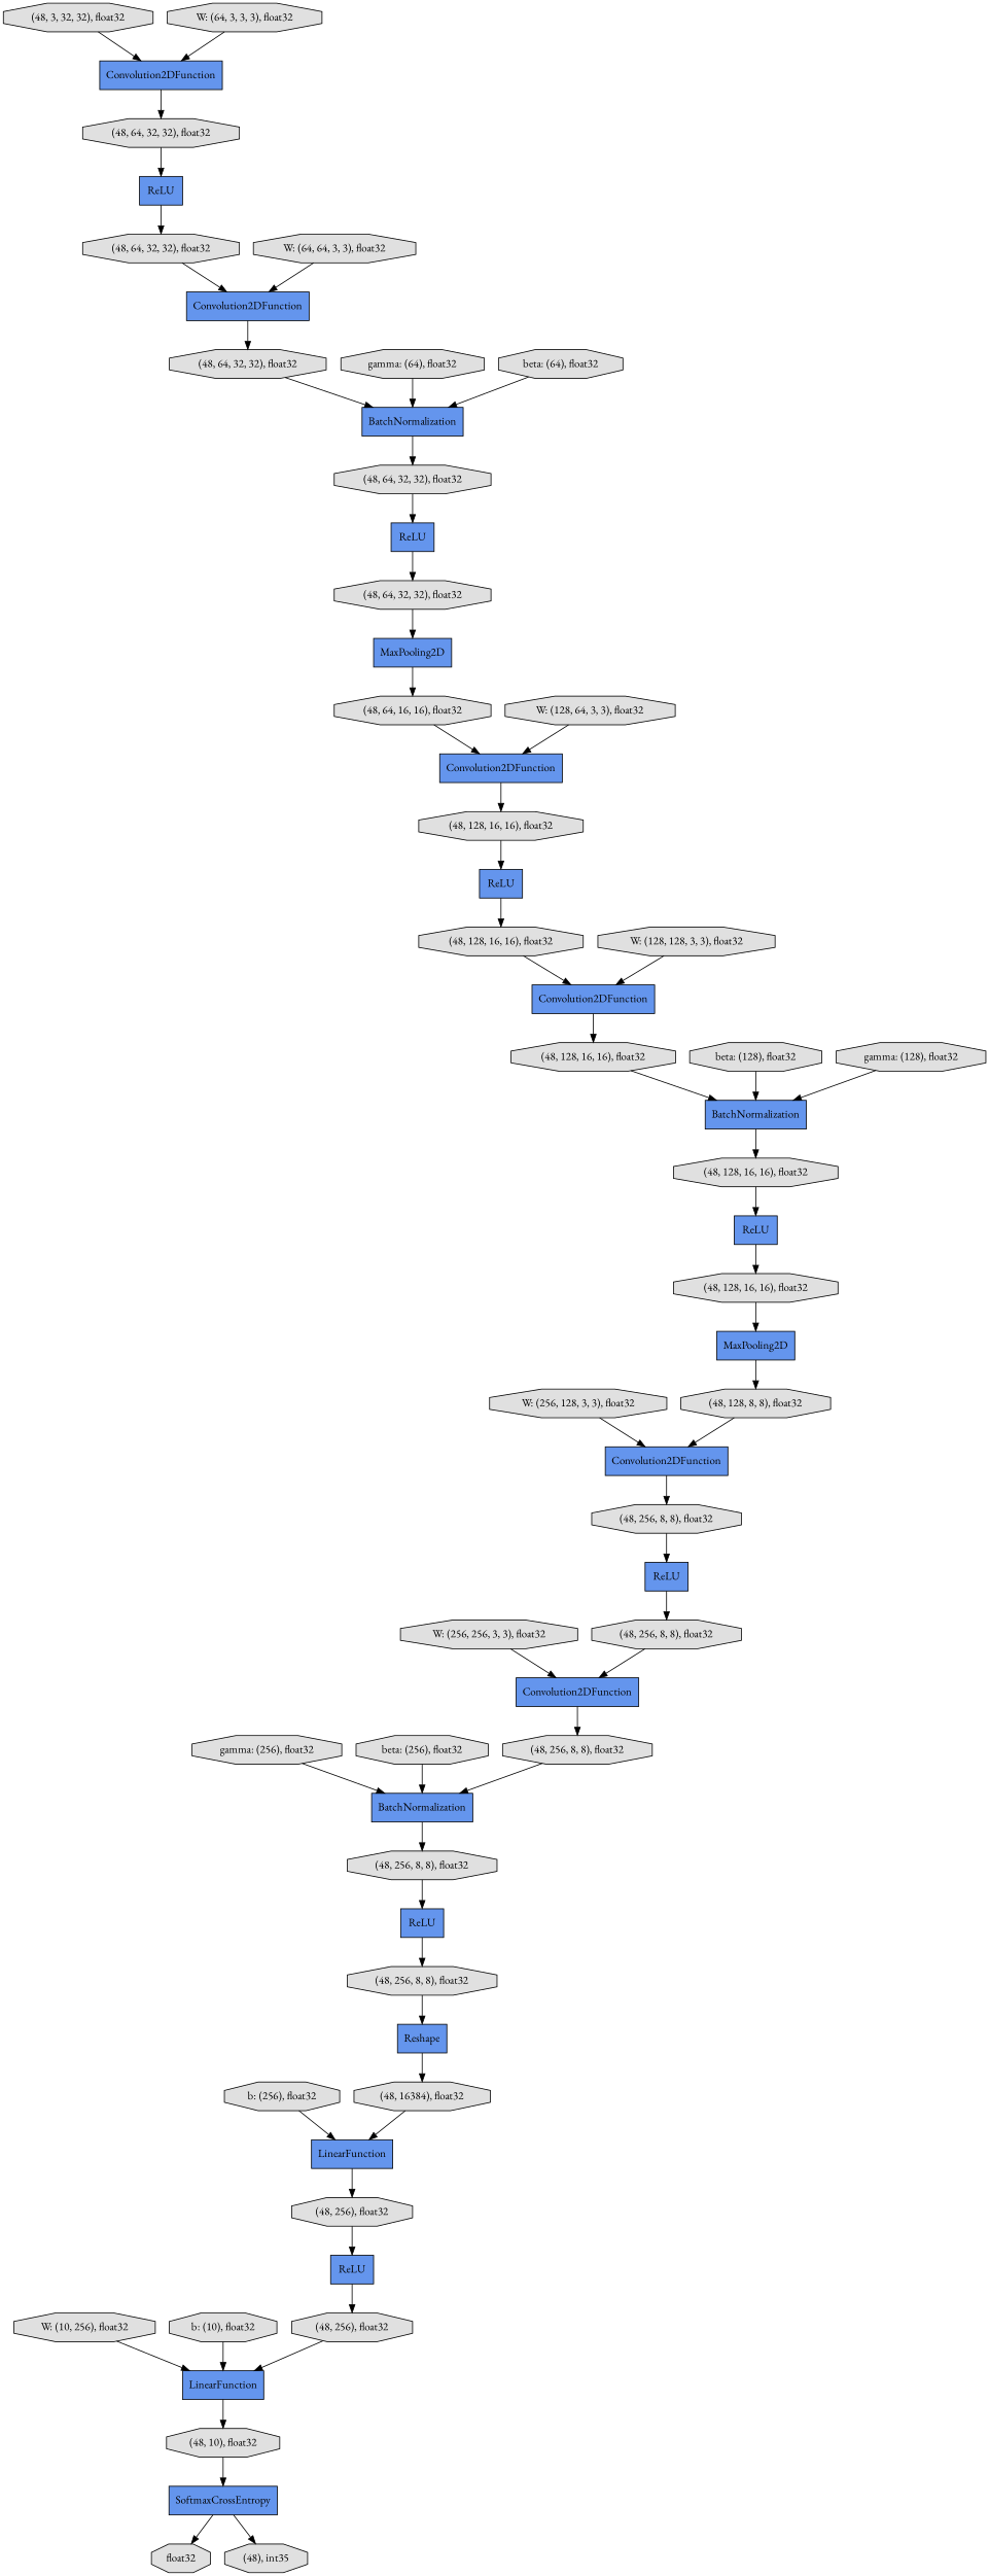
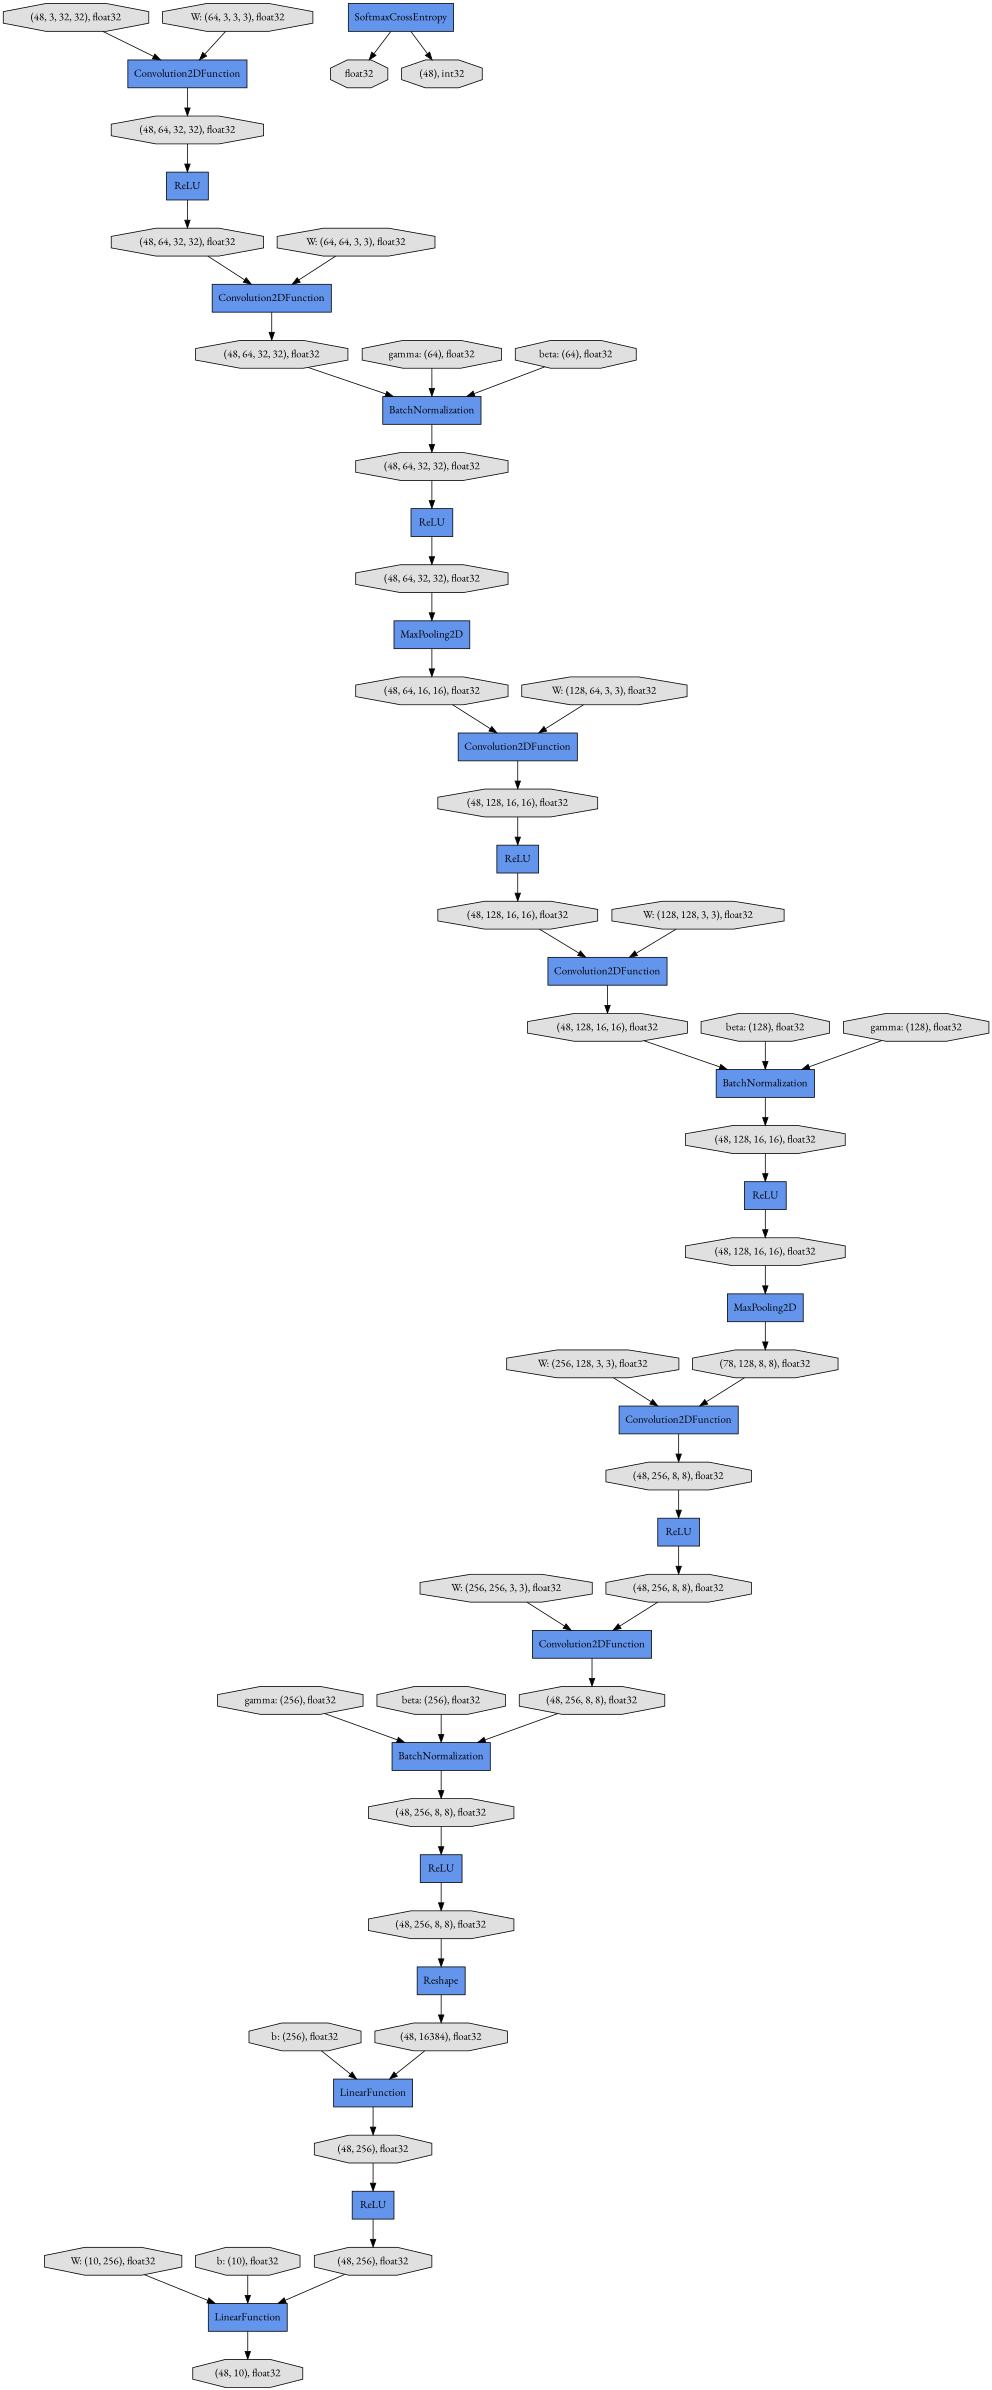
  digraph {
    fontname="EB Garamond"
    rankdir=TB
    node [fillcolor="#E0E0E0" fontname="EB Garamond" shape=octagon style=filled]
    edge [fontname="EB Garamond"]
    n1 [fillcolor="#6495ED" label=Convolution2DFunction shape=record]
    n2 [label="(48, 256, 8, 8), float32"]
    n3 [fillcolor="#6495ED" label=BatchNormalization shape=record]
    n4 [label="(48, 256), float32"]
    n5 [fillcolor="#6495ED" label=LinearFunction shape=record]
    n6 [label="(48, 10), float32"]
    n7 [label="W: (256, 256, 3, 3), float32"]
    n8 [label="(48, 256, 8, 8), float32"]
    n9 [fillcolor="#6495ED" label=ReLU shape=record]
    n10 [label="(48, 256, 8, 8), float32"]
    n11 [fillcolor="#6495ED" label=SoftmaxCrossEntropy shape=record]
    n12 [label=float32]
-   n13 [label="(48), int35"]
+   n13 [label="(48), int32"]
    n14 [label="W: (256, 128, 3, 3), float32"]
    n15 [fillcolor="#6495ED" label=Convolution2DFunction shape=record]
    n16 [label="(48, 64, 32, 32), float32"]
    n17 [fillcolor="#6495ED" label=Convolution2DFunction shape=record]
    n18 [label="(48, 64, 32, 32), float32"]
    n19 [label="(48, 128, 16, 16), float32"]
    n20 [fillcolor="#6495ED" label=ReLU shape=record]
    n21 [label="(48, 128, 16, 16), float32"]
    n22 [label="(48, 64, 32, 32), float32"]
    n23 [fillcolor="#6495ED" label=ReLU shape=record]
    n24 [label="W: (10, 256), float32"]
    n25 [label="gamma: (256), float32"]
    n26 [label="(48, 256, 8, 8), float32"]
    n27 [label="W: (128, 128, 3, 3), float32"]
    n28 [fillcolor="#6495ED" label=Convolution2DFunction shape=record]
    n29 [label="(48, 128, 16, 16), float32"]
    n30 [fillcolor="#6495ED" label=MaxPooling2D shape=record]
    n31 [label="(48, 64, 16, 16), float32"]
    n32 [fillcolor="#6495ED" label=Convolution2DFunction shape=record]
    n33 [fillcolor="#6495ED" label=ReLU shape=record]
    n34 [label="(48, 256, 8, 8), float32"]
    n35 [fillcolor="#6495ED" label=Reshape shape=record]
    n36 [label="beta: (256), float32"]
    n37 [fillcolor="#6495ED" label=BatchNormalization shape=record]
    n38 [fillcolor="#6495ED" label=ReLU shape=record]
    n39 [label="(48, 64, 32, 32), float32"]
    n40 [label="gamma: (64), float32"]
    n41 [fillcolor="#6495ED" label=BatchNormalization shape=record]
    n42 [label="(48, 64, 32, 32), float32"]
    n43 [label="(48, 3, 32, 32), float32"]
    n44 [fillcolor="#6495ED" label=Convolution2DFunction shape=record]
    n45 [label="(48, 128, 16, 16), float32"]
    n46 [fillcolor="#6495ED" label=ReLU shape=record]
    n47 [label="(48, 128, 16, 16), float32"]
    n48 [fillcolor="#6495ED" label=MaxPooling2D shape=record]
    n49 [fillcolor="#6495ED" label=ReLU shape=record]
    n50 [label="(48, 16384), float32"]
    n51 [fillcolor="#6495ED" label=LinearFunction shape=record]
    n52 [label="beta: (128), float32"]
    n53 [label="W: (128, 64, 3, 3), float32"]
-   n54 [label="(48, 128, 8, 8), float32"]
+   n54 [label="(78, 128, 8, 8), float32"]
    n55 [label="beta: (64), float32"]
    n56 [label="gamma: (128), float32"]
    n57 [label="W: (64, 3, 3, 3), float32"]
    n58 [label="(48, 256), float32"]
    n59 [label="b: (10), float32"]
    n60 [label="W: (64, 64, 3, 3), float32"]
    n61 [label="b: (256), float32"]
    n1 -> n2
    n2 -> n3
    n3 -> n26
    n4 -> n5
    n5 -> n6
-   n6 -> n11
    n7 -> n1
    n8 -> n9
    n9 -> n10
    n10 -> n1
    n11 -> n12
    n11 -> n13
    n14 -> n15
    n15 -> n8
    n16 -> n17
    n17 -> n18
    n18 -> n41
    n19 -> n20
    n20 -> n21
    n21 -> n28
    n22 -> n23
    n23 -> n16
    n24 -> n5
    n25 -> n3
    n26 -> n33
    n27 -> n28
    n28 -> n29
    n29 -> n37
    n30 -> n31
    n31 -> n32
    n32 -> n19
    n33 -> n34
    n34 -> n35
    n35 -> n50
    n36 -> n3
    n37 -> n45
    n38 -> n39
    n39 -> n30
    n40 -> n41
    n41 -> n42
    n42 -> n38
    n43 -> n44
    n44 -> n22
    n45 -> n46
    n46 -> n47
    n47 -> n48
    n48 -> n54
    n49 -> n4
    n50 -> n51
    n51 -> n58
    n52 -> n37
    n53 -> n32
    n54 -> n15
    n55 -> n41
    n56 -> n37
    n57 -> n44
    n58 -> n49
    n59 -> n5
    n60 -> n17
    n61 -> n51
  }
